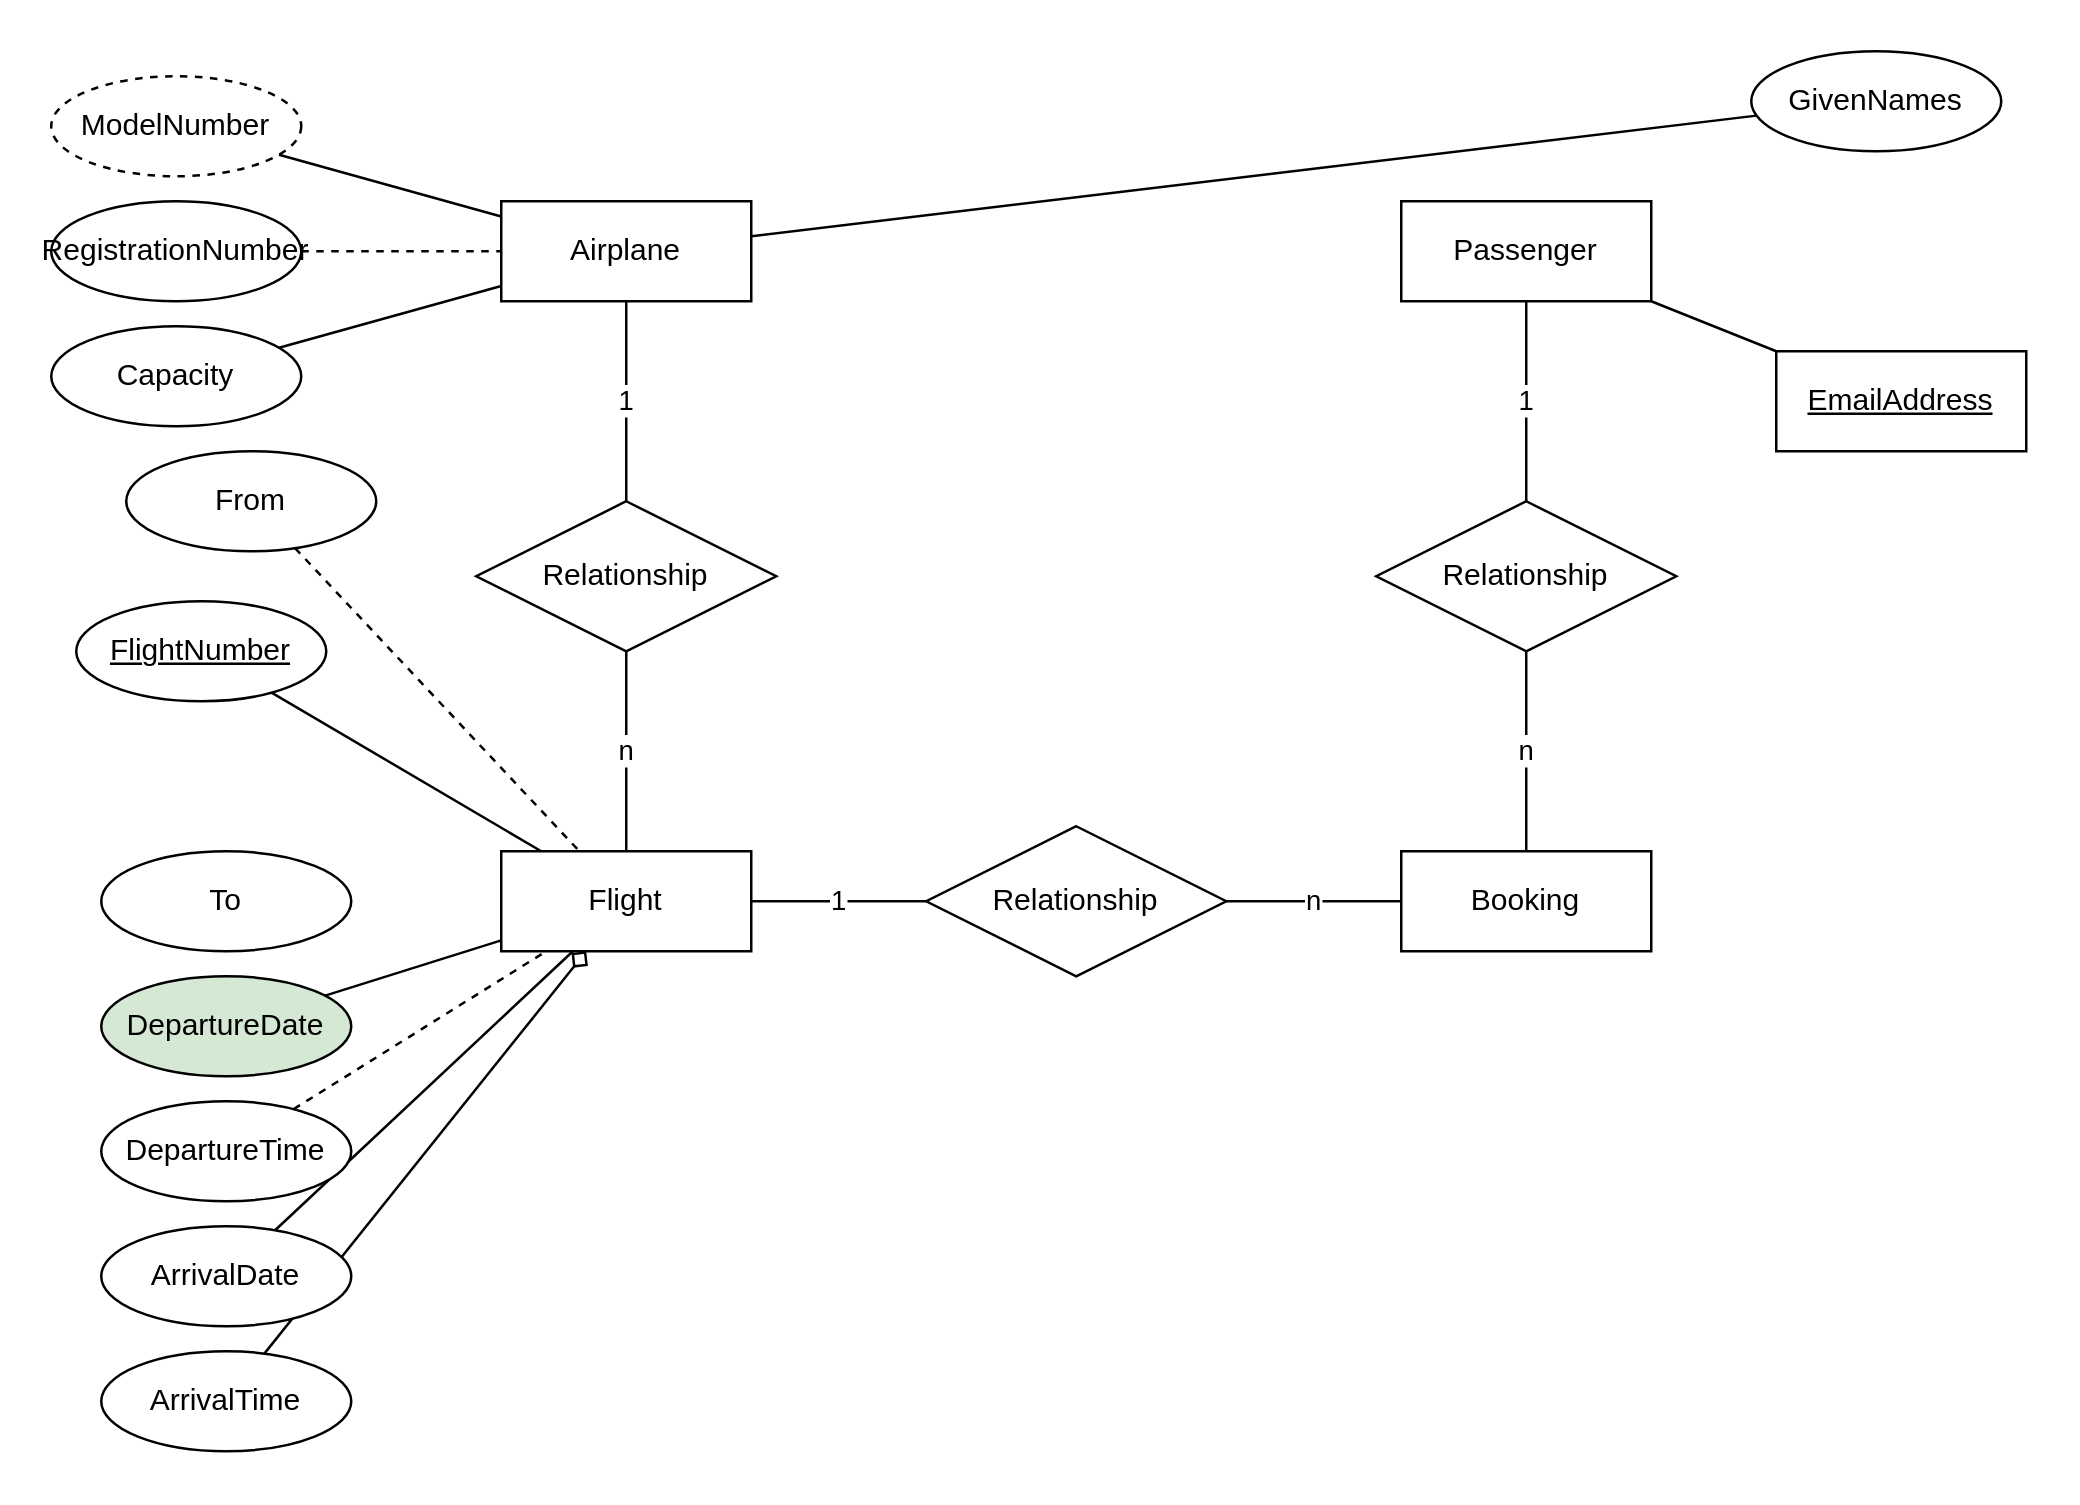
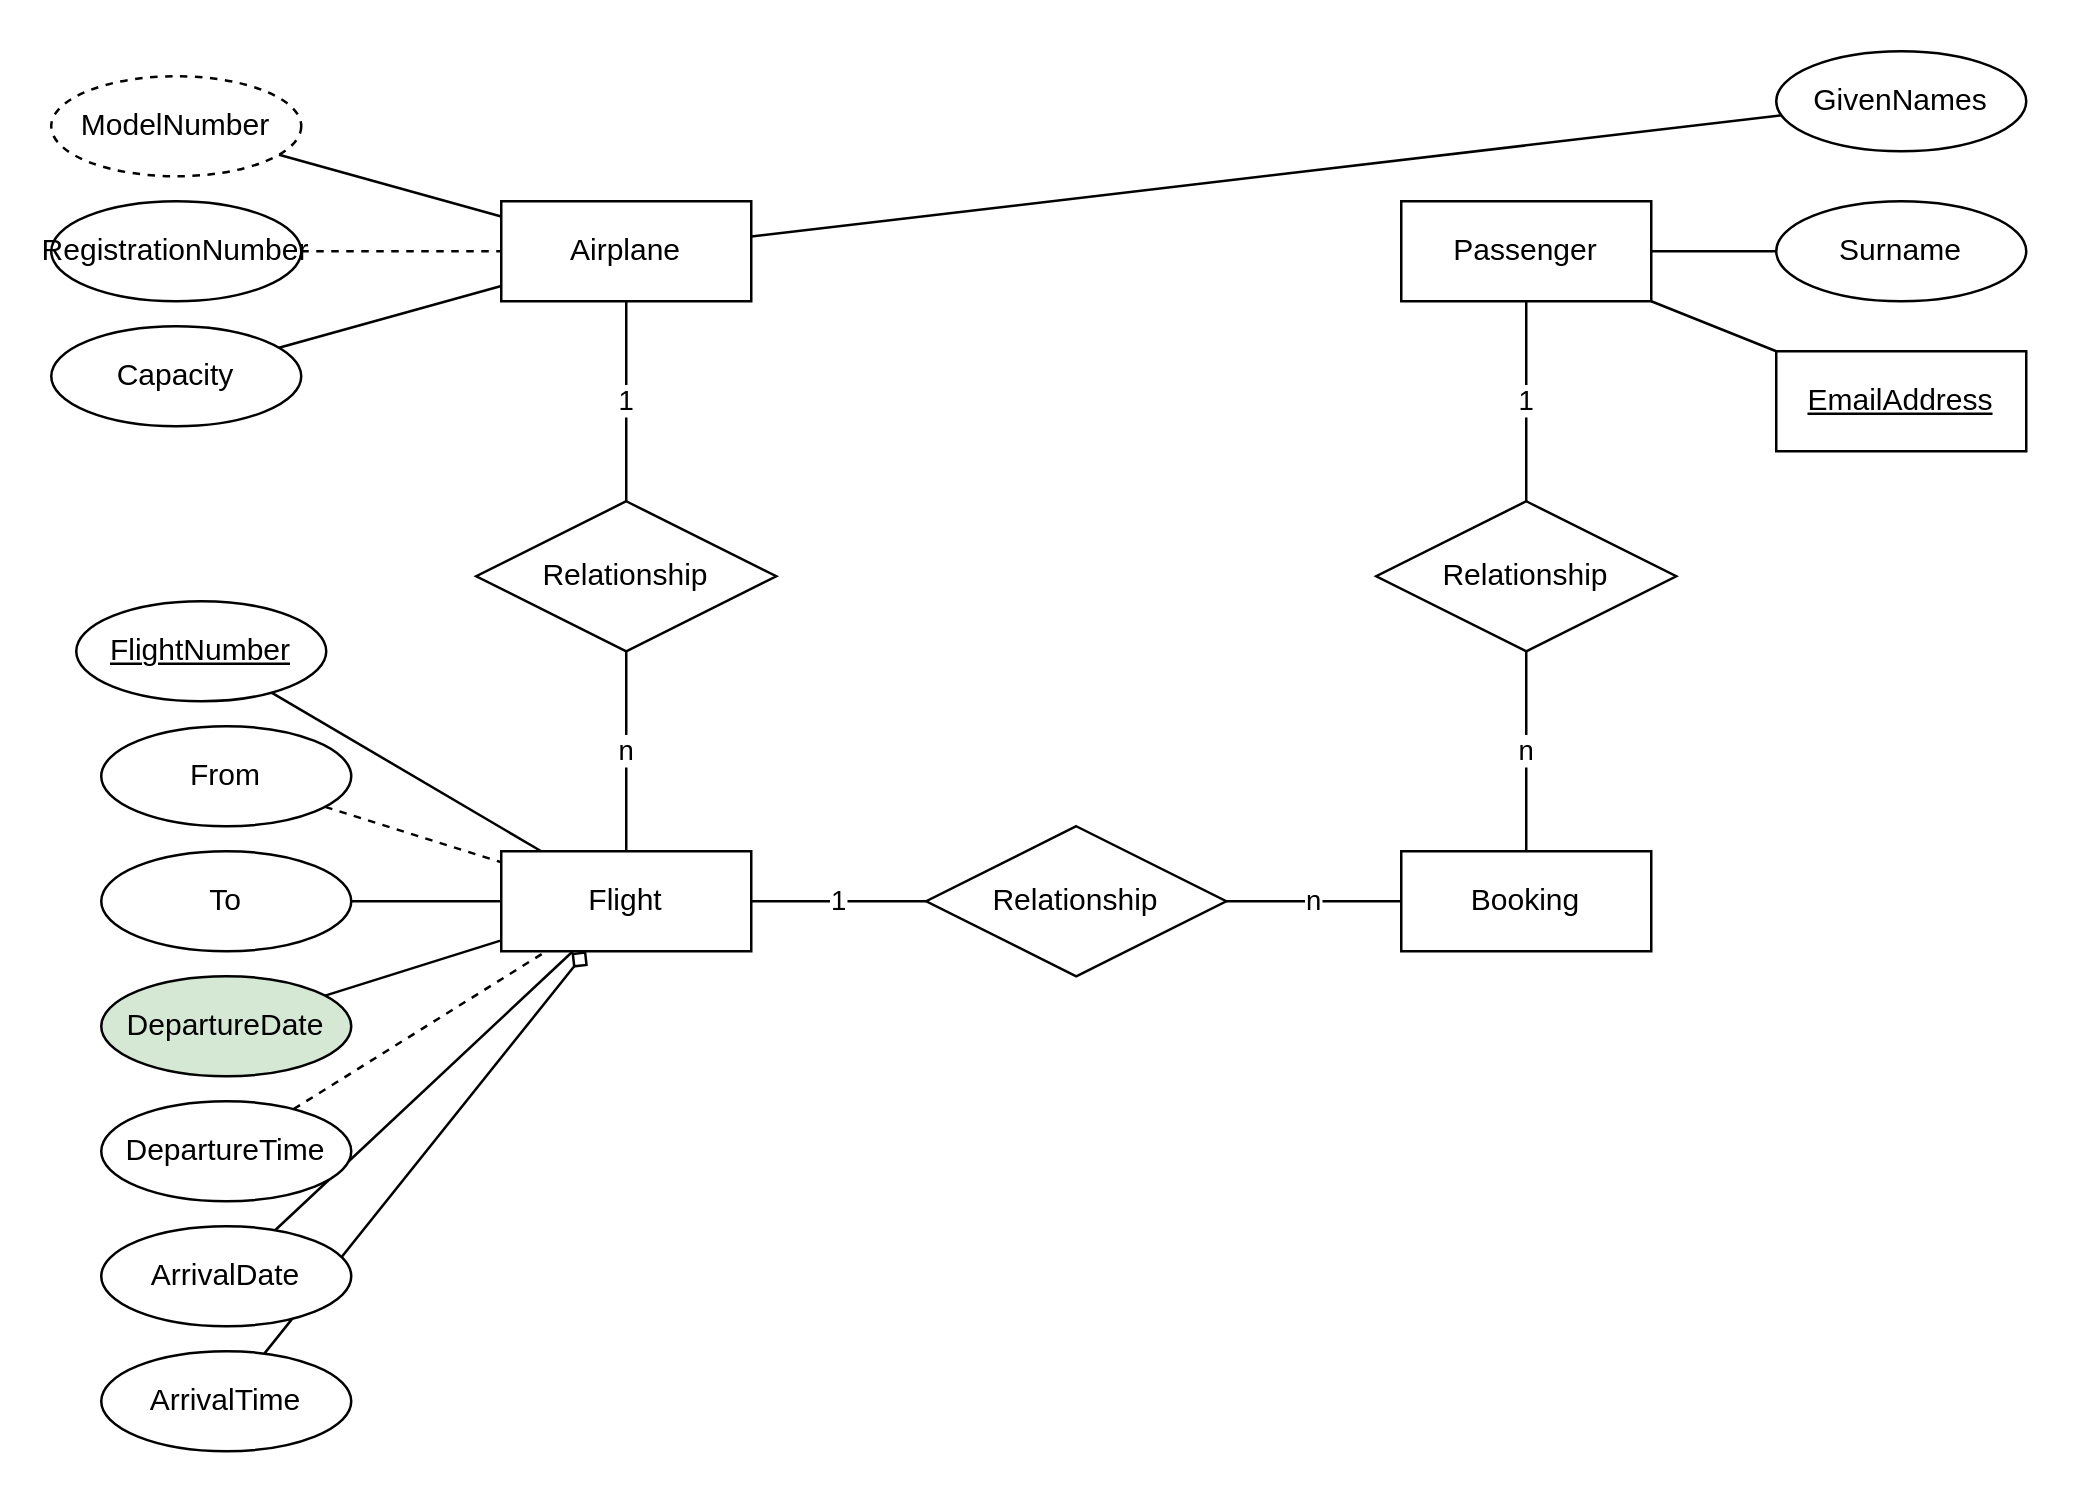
  <mxCell id="0" />
  <mxCell id="1" parent="0" />
  <mxCell id="2" value="1" style="edgeStyle=none;rounded=0;orthogonalLoop=1;jettySize=auto;html=1;endArrow=none;endFill=0;" edge="1" parent="1" source="3" target="14"><mxGeometry relative="1" as="geometry" /></mxCell>
  <mxCell id="3" value="Airplane" style="whiteSpace=wrap;html=1;align=center;" vertex="1" parent="1"><mxGeometry x="200" y="80" width="100" height="40" as="geometry" /></mxCell>
  <mxCell id="4" value="1" style="rounded=0;orthogonalLoop=1;jettySize=auto;html=1;endArrow=none;endFill=0;" edge="1" parent="1" source="5" target="11"><mxGeometry relative="1" as="geometry" /></mxCell>
  <mxCell id="5" value="Passenger" style="whiteSpace=wrap;html=1;align=center;" vertex="1" parent="1"><mxGeometry x="560" y="80" width="100" height="40" as="geometry" /></mxCell>
  <mxCell id="6" value="n" style="edgeStyle=none;rounded=0;orthogonalLoop=1;jettySize=auto;html=1;endArrow=none;endFill=0;" edge="1" parent="1" source="7" target="13"><mxGeometry relative="1" as="geometry" /></mxCell>
  <mxCell id="7" value="Booking" style="whiteSpace=wrap;html=1;align=center;" vertex="1" parent="1"><mxGeometry x="560" y="340" width="100" height="40" as="geometry" /></mxCell>
  <mxCell id="8" value="n" style="edgeStyle=none;rounded=0;orthogonalLoop=1;jettySize=auto;html=1;endArrow=none;endFill=0;" edge="1" parent="1" source="9" target="14"><mxGeometry relative="1" as="geometry" /></mxCell>
  <mxCell id="9" value="Flight" style="whiteSpace=wrap;html=1;align=center;" vertex="1" parent="1"><mxGeometry x="200" y="340" width="100" height="40" as="geometry" /></mxCell>
  <mxCell id="10" value="n" style="edgeStyle=none;rounded=0;orthogonalLoop=1;jettySize=auto;html=1;endArrow=none;endFill=0;" edge="1" parent="1" source="11" target="7"><mxGeometry relative="1" as="geometry" /></mxCell>
  <mxCell id="11" value="Relationship" style="shape=rhombus;perimeter=rhombusPerimeter;whiteSpace=wrap;html=1;align=center;" vertex="1" parent="1"><mxGeometry x="550" y="200" width="120" height="60" as="geometry" /></mxCell>
  <mxCell id="12" value="1" style="edgeStyle=none;rounded=0;orthogonalLoop=1;jettySize=auto;html=1;endArrow=none;endFill=0;" edge="1" parent="1" source="13" target="9"><mxGeometry relative="1" as="geometry" /></mxCell>
  <mxCell id="13" value="Relationship" style="shape=rhombus;perimeter=rhombusPerimeter;whiteSpace=wrap;html=1;align=center;" vertex="1" parent="1"><mxGeometry x="370" y="330" width="120" height="60" as="geometry" /></mxCell>
  <mxCell id="14" value="Relationship" style="shape=rhombus;perimeter=rhombusPerimeter;whiteSpace=wrap;html=1;align=center;" vertex="1" parent="1"><mxGeometry x="190" y="200" width="120" height="60" as="geometry" /></mxCell>
  <mxCell id="15" style="edgeStyle=none;rounded=0;orthogonalLoop=1;jettySize=auto;html=1;endArrow=none;endFill=0;" edge="1" parent="1" source="16" target="3"><mxGeometry relative="1" as="geometry" /></mxCell>
  <mxCell id="16" value="ModelNumber" style="ellipse;whiteSpace=wrap;html=1;align=center;dashed=1;" vertex="1" parent="1"><mxGeometry x="20" y="30" width="100" height="40" as="geometry" /></mxCell>
  <mxCell id="17" style="edgeStyle=none;rounded=0;orthogonalLoop=1;jettySize=auto;html=1;endArrow=none;endFill=0;dashed=1;" edge="1" parent="1" source="18" target="3"><mxGeometry relative="1" as="geometry" /></mxCell>
  <mxCell id="18" value="RegistrationNumber" style="ellipse;whiteSpace=wrap;html=1;align=center;" vertex="1" parent="1"><mxGeometry x="20" y="80" width="100" height="40" as="geometry" /></mxCell>
  <mxCell id="19" style="edgeStyle=none;rounded=0;orthogonalLoop=1;jettySize=auto;html=1;endArrow=none;endFill=0;" edge="1" parent="1" source="20" target="3"><mxGeometry relative="1" as="geometry" /></mxCell>
  <mxCell id="20" value="Capacity" style="ellipse;whiteSpace=wrap;html=1;align=center;" vertex="1" parent="1"><mxGeometry x="20" y="130" width="100" height="40" as="geometry" /></mxCell>
  <mxCell id="21" style="edgeStyle=none;rounded=0;orthogonalLoop=1;jettySize=auto;html=1;endArrow=diamond;endFill=0;" edge="1" parent="1" source="22" target="9"><mxGeometry relative="1" as="geometry" /></mxCell>
  <mxCell id="22" value="ArrivalTime" style="ellipse;whiteSpace=wrap;html=1;align=center;" vertex="1" parent="1"><mxGeometry x="40" y="540" width="100" height="40" as="geometry" /></mxCell>
  <mxCell id="23" style="edgeStyle=none;rounded=0;orthogonalLoop=1;jettySize=auto;html=1;endArrow=none;endFill=0;" edge="1" parent="1" source="24" target="9"><mxGeometry relative="1" as="geometry" /></mxCell>
  <mxCell id="24" value="ArrivalDate" style="ellipse;whiteSpace=wrap;html=1;align=center;" vertex="1" parent="1"><mxGeometry x="40" y="490" width="100" height="40" as="geometry" /></mxCell>
  <mxCell id="25" style="edgeStyle=none;rounded=0;orthogonalLoop=1;jettySize=auto;html=1;endArrow=none;endFill=0;" edge="1" parent="1" source="26" target="9"><mxGeometry relative="1" as="geometry" /></mxCell>
  <mxCell id="26" value="DepartureDate" style="ellipse;whiteSpace=wrap;html=1;align=center;fillColor=#d5e8d4;" vertex="1" parent="1"><mxGeometry x="40" y="390" width="100" height="40" as="geometry" /></mxCell>
  <mxCell id="27" style="edgeStyle=none;rounded=0;orthogonalLoop=1;jettySize=auto;html=1;endArrow=none;endFill=0;dashed=1;" edge="1" parent="1" source="28" target="9"><mxGeometry relative="1" as="geometry" /></mxCell>
  <mxCell id="28" value="DepartureTime" style="ellipse;whiteSpace=wrap;html=1;align=center;" vertex="1" parent="1"><mxGeometry x="40" y="440" width="100" height="40" as="geometry" /></mxCell>
  <mxCell id="29" style="edgeStyle=none;rounded=0;orthogonalLoop=1;jettySize=auto;html=1;endArrow=none;endFill=0;" edge="1" parent="1" source="30" target="5"><mxGeometry relative="1" as="geometry" /></mxCell>
  <mxCell id="30" value="EmailAddress" style="whiteSpace=wrap;html=1;align=center;fontStyle=4;rounded=0;" vertex="1" parent="1"><mxGeometry x="710" y="140" width="100" height="40" as="geometry" /></mxCell>
  <mxCell id="31" style="edgeStyle=none;rounded=0;orthogonalLoop=1;jettySize=auto;html=1;endArrow=none;endFill=0;" edge="1" parent="1" source="32" target="3"><mxGeometry relative="1" as="geometry" /></mxCell>
- <mxCell id="32" value="GivenNames" style="ellipse;whiteSpace=wrap;html=1;align=center;" vertex="1" parent="1"><mxGeometry x="700" y="20" width="100" height="40" as="geometry" /></mxCell>
+ <mxCell id="32" value="GivenNames" style="ellipse;whiteSpace=wrap;html=1;align=center;" vertex="1" parent="1"><mxGeometry x="710" y="20" width="100" height="40" as="geometry" /></mxCell>
+ <mxCell id="33" style="edgeStyle=none;rounded=0;orthogonalLoop=1;jettySize=auto;html=1;endArrow=none;endFill=0;" edge="1" parent="1" source="34" target="5"><mxGeometry relative="1" as="geometry" /></mxCell>
+ <mxCell id="34" value="Surname" style="ellipse;whiteSpace=wrap;html=1;align=center;" vertex="1" parent="1"><mxGeometry x="710" y="80" width="100" height="40" as="geometry" /></mxCell>
  <mxCell id="35" style="edgeStyle=none;rounded=0;orthogonalLoop=1;jettySize=auto;html=1;endArrow=none;endFill=0;" edge="1" parent="1" source="36" target="9"><mxGeometry relative="1" as="geometry" /></mxCell>
  <mxCell id="36" value="FlightNumber" style="ellipse;whiteSpace=wrap;html=1;align=center;fontStyle=4" vertex="1" parent="1"><mxGeometry x="30" y="240" width="100" height="40" as="geometry" /></mxCell>
+ <mxCell id="37" style="edgeStyle=none;rounded=0;orthogonalLoop=1;jettySize=auto;html=1;endArrow=none;endFill=0;" edge="1" parent="1" source="38" target="9"><mxGeometry relative="1" as="geometry" /></mxCell>
  <mxCell id="38" value="To" style="ellipse;whiteSpace=wrap;html=1;align=center;" vertex="1" parent="1"><mxGeometry x="40" y="340" width="100" height="40" as="geometry" /></mxCell>
  <mxCell id="39" style="edgeStyle=none;rounded=0;orthogonalLoop=1;jettySize=auto;html=1;endArrow=none;endFill=0;dashed=1;" edge="1" parent="1" source="40" target="9"><mxGeometry relative="1" as="geometry" /></mxCell>
- <mxCell id="40" value="From" style="ellipse;whiteSpace=wrap;html=1;align=center;" vertex="1" parent="1"><mxGeometry x="50" y="180" width="100" height="40" as="geometry" /></mxCell>
+ <mxCell id="40" value="From" style="ellipse;whiteSpace=wrap;html=1;align=center;" vertex="1" parent="1"><mxGeometry x="40" y="290" width="100" height="40" as="geometry" /></mxCell>
